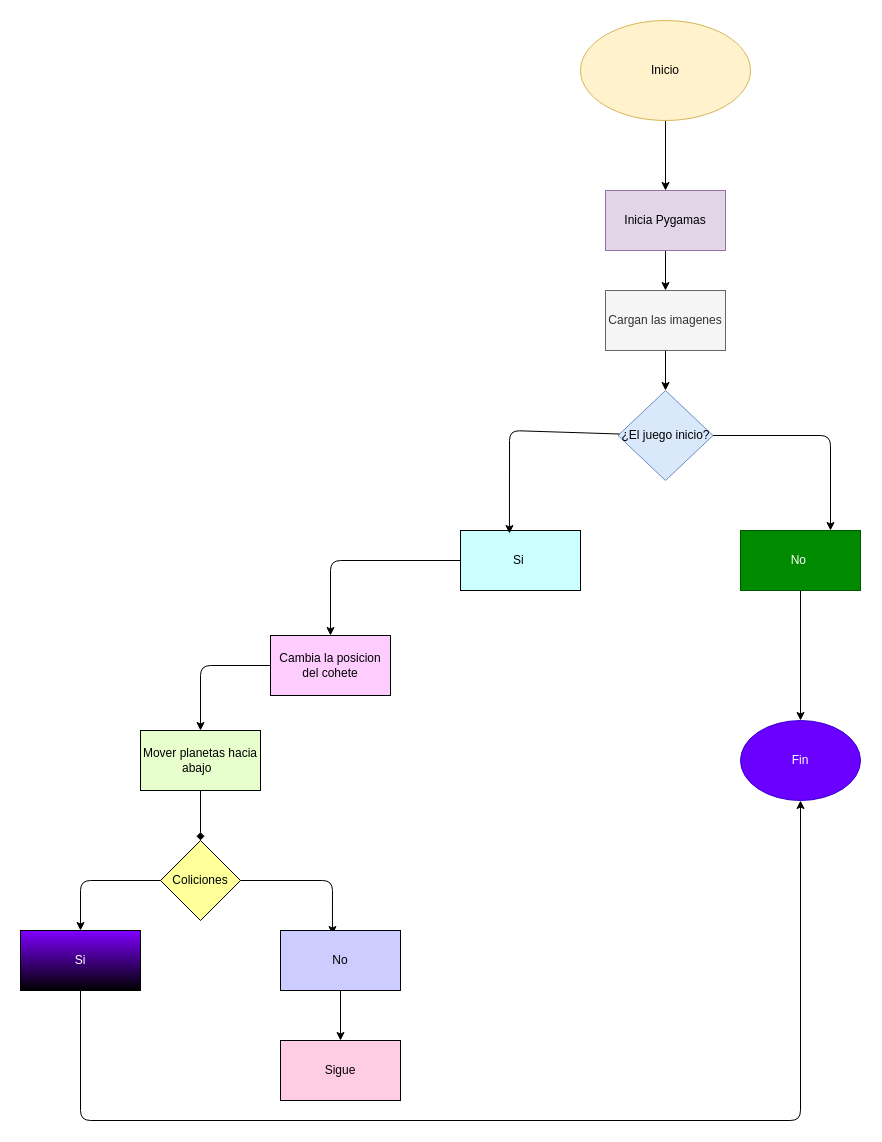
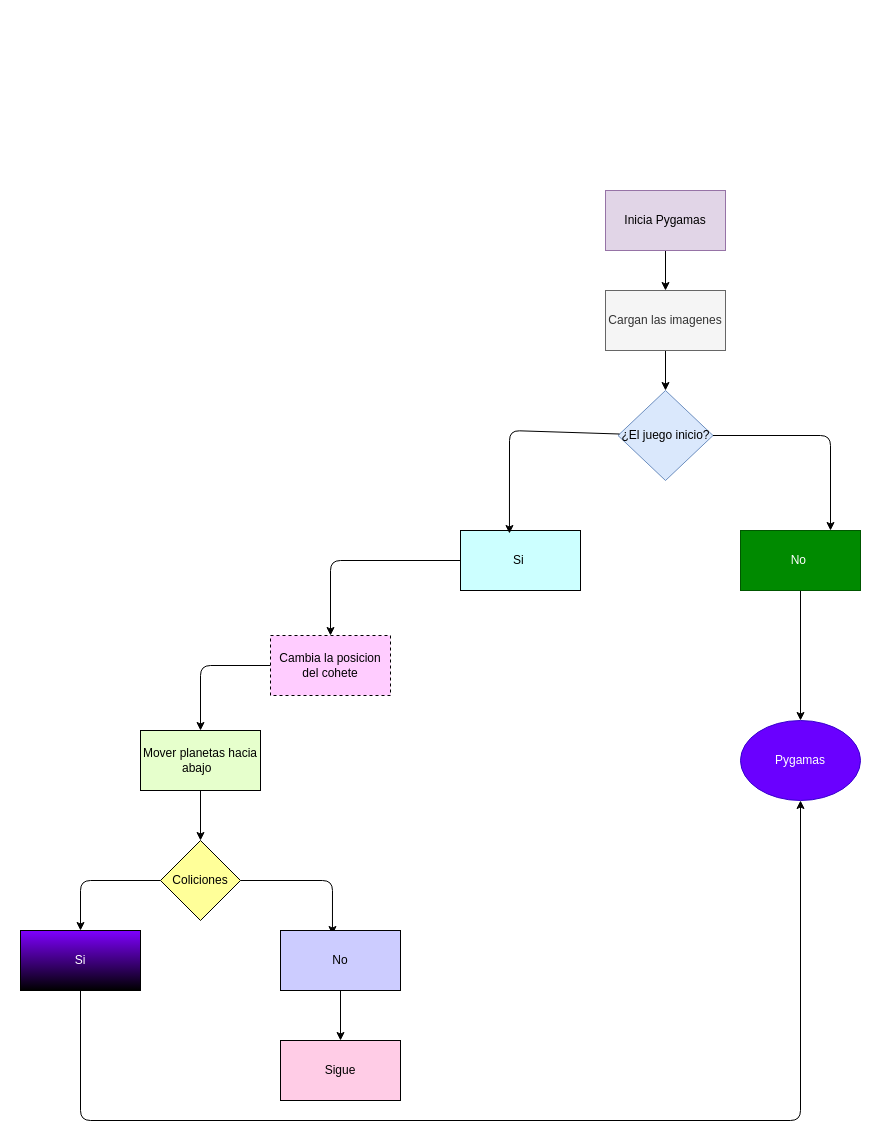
  <mxCell id="0" />
  <mxCell id="1" parent="0" />
- <mxCell id="2" style="edgeStyle=none;html=1;" edge="1" parent="1" source="3" target="5"><mxGeometry relative="1" as="geometry"><mxPoint x="665" y="180" as="targetPoint" /></mxGeometry></mxCell>
- <mxCell id="3" value="Inicio" style="ellipse;whiteSpace=wrap;html=1;fillColor=#fff2cc;strokeColor=#d6b656;" parent="1" vertex="1"><mxGeometry x="580" y="20" width="170" height="100" as="geometry" /></mxCell>
  <mxCell id="4" style="edgeStyle=none;html=1;" edge="1" parent="1" source="5" target="7"><mxGeometry relative="1" as="geometry" /></mxCell>
  <mxCell id="5" value="Inicia Pygamas" style="rounded=0;whiteSpace=wrap;html=1;fillColor=#e1d5e7;strokeColor=#9673a6;" vertex="1" parent="1"><mxGeometry x="605" y="190" width="120" height="60" as="geometry" /></mxCell>
  <mxCell id="6" style="edgeStyle=none;html=1;" edge="1" parent="1" source="7" target="8"><mxGeometry relative="1" as="geometry" /></mxCell>
  <mxCell id="7" value="Cargan las imagenes" style="rounded=0;whiteSpace=wrap;html=1;fillColor=#f5f5f5;fontColor=#333333;strokeColor=#666666;" vertex="1" parent="1"><mxGeometry x="605" y="290" width="120" height="60" as="geometry" /></mxCell>
  <mxCell id="8" value="¿El juego inicio?" style="rhombus;whiteSpace=wrap;html=1;fillColor=#dae8fc;strokeColor=#6c8ebf;" vertex="1" parent="1"><mxGeometry x="617.5" y="390" width="95" height="90" as="geometry" /></mxCell>
  <mxCell id="9" style="edgeStyle=none;html=1;" edge="1" parent="1" source="10" target="27"><mxGeometry relative="1" as="geometry"><mxPoint x="820" y="930" as="targetPoint" /></mxGeometry></mxCell>
  <mxCell id="10" value="No&amp;nbsp;" style="rounded=0;whiteSpace=wrap;html=1;fillColor=#008a00;fontColor=#ffffff;strokeColor=#005700;" vertex="1" parent="1"><mxGeometry x="740" y="530" width="120" height="60" as="geometry" /></mxCell>
  <mxCell id="11" style="edgeStyle=none;html=1;" edge="1" parent="1" source="12" target="16"><mxGeometry relative="1" as="geometry"><mxPoint x="330" y="630" as="targetPoint" /><Array as="points"><mxPoint x="330" y="560" /></Array></mxGeometry></mxCell>
  <mxCell id="12" value="Si&amp;nbsp;" style="rounded=0;whiteSpace=wrap;html=1;fillColor=#CCFFFF;" vertex="1" parent="1"><mxGeometry x="460" y="530" width="120" height="60" as="geometry" /></mxCell>
  <mxCell id="13" style="edgeStyle=none;html=1;entryX=0.408;entryY=0.05;entryDx=0;entryDy=0;entryPerimeter=0;" edge="1" parent="1" source="8" target="12"><mxGeometry relative="1" as="geometry"><Array as="points"><mxPoint x="509" y="430" /></Array></mxGeometry></mxCell>
  <mxCell id="14" style="edgeStyle=none;html=1;entryX=0.75;entryY=0;entryDx=0;entryDy=0;" edge="1" parent="1" source="8" target="10"><mxGeometry relative="1" as="geometry"><Array as="points"><mxPoint x="830" y="435" /></Array></mxGeometry></mxCell>
  <mxCell id="15" style="edgeStyle=none;html=1;entryX=0.5;entryY=0;entryDx=0;entryDy=0;" edge="1" parent="1" source="16" target="18"><mxGeometry relative="1" as="geometry"><Array as="points"><mxPoint x="200" y="665" /></Array></mxGeometry></mxCell>
- <mxCell id="16" value="Cambia la posicion del cohete" style="rounded=0;whiteSpace=wrap;html=1;fillColor=#FFCCFF;" vertex="1" parent="1"><mxGeometry x="270" y="635" width="120" height="60" as="geometry" /></mxCell>
- <mxCell id="17" style="edgeStyle=none;html=1;endArrow=diamond;" edge="1" parent="1" source="18" target="21"><mxGeometry relative="1" as="geometry" /></mxCell>
+ <mxCell id="16" value="Cambia la posicion del cohete" style="rounded=0;whiteSpace=wrap;html=1;fillColor=#FFCCFF;dashed=1;" vertex="1" parent="1"><mxGeometry x="270" y="635" width="120" height="60" as="geometry" /></mxCell>
+ <mxCell id="17" style="edgeStyle=none;html=1;" edge="1" parent="1" source="18" target="21"><mxGeometry relative="1" as="geometry" /></mxCell>
  <mxCell id="18" value="Mover planetas hacia abajo&amp;nbsp;&amp;nbsp;" style="rounded=0;whiteSpace=wrap;html=1;fillColor=#E6FFCC;" vertex="1" parent="1"><mxGeometry x="140" y="730" width="120" height="60" as="geometry" /></mxCell>
  <mxCell id="19" style="edgeStyle=none;html=1;" edge="1" parent="1" source="21" target="23"><mxGeometry relative="1" as="geometry"><mxPoint x="80" y="940" as="targetPoint" /><Array as="points"><mxPoint x="80" y="880" /></Array></mxGeometry></mxCell>
  <mxCell id="20" style="edgeStyle=none;html=1;entryX=0.433;entryY=0.067;entryDx=0;entryDy=0;entryPerimeter=0;" edge="1" parent="1" source="21" target="25"><mxGeometry relative="1" as="geometry"><mxPoint x="340" y="880" as="targetPoint" /><Array as="points"><mxPoint x="332" y="880" /></Array></mxGeometry></mxCell>
  <mxCell id="21" value="Coliciones" style="rhombus;whiteSpace=wrap;html=1;fillColor=#FFFF99;" vertex="1" parent="1"><mxGeometry x="160" y="840" width="80" height="80" as="geometry" /></mxCell>
  <mxCell id="22" style="edgeStyle=none;html=1;" edge="1" parent="1" source="23" target="27"><mxGeometry relative="1" as="geometry"><mxPoint x="800" y="810" as="targetPoint" /><Array as="points"><mxPoint x="80" y="1120" /><mxPoint x="800" y="1120" /></Array></mxGeometry></mxCell>
  <mxCell id="23" value="&lt;font style=&quot;color: light-dark(rgb(255, 255, 255), rgb(237, 237, 237));&quot;&gt;Si&lt;/font&gt;" style="rounded=0;whiteSpace=wrap;html=1;gradientColor=default;fillColor=#7F00FF;" vertex="1" parent="1"><mxGeometry x="20" y="930" width="120" height="60" as="geometry" /></mxCell>
  <mxCell id="24" style="edgeStyle=none;html=1;" edge="1" parent="1" source="25" target="26"><mxGeometry relative="1" as="geometry" /></mxCell>
  <mxCell id="25" value="No" style="rounded=0;whiteSpace=wrap;html=1;fillColor=#CCCCFF;" vertex="1" parent="1"><mxGeometry x="280" y="930" width="120" height="60" as="geometry" /></mxCell>
  <mxCell id="26" value="Sigue" style="rounded=0;whiteSpace=wrap;html=1;fillColor=#FFCCE6;" vertex="1" parent="1"><mxGeometry x="280" y="1040" width="120" height="60" as="geometry" /></mxCell>
- <mxCell id="27" value="Fin" style="ellipse;whiteSpace=wrap;html=1;fillColor=#6a00ff;fontColor=#ffffff;strokeColor=#3700CC;" vertex="1" parent="1"><mxGeometry x="740" y="720" width="120" height="80" as="geometry" /></mxCell>
+ <mxCell id="27" value="Pygamas" style="ellipse;whiteSpace=wrap;html=1;fillColor=#6a00ff;fontColor=#ffffff;strokeColor=#3700CC;" vertex="1" parent="1"><mxGeometry x="740" y="720" width="120" height="80" as="geometry" /></mxCell>
